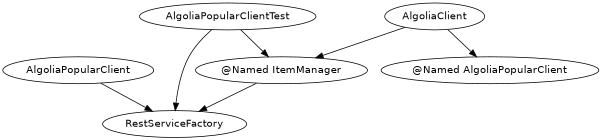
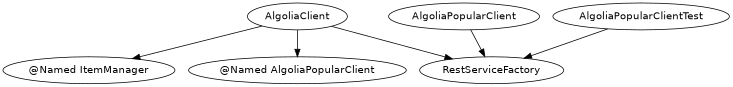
  digraph {
    concentrate=true
    fontname="DejaVu Sans"
    node [fontname="DejaVu Sans"]
    edge [fontname="DejaVu Sans"]
    n1 [label="@Named ItemManager"]
    AlgoliaClient
    n3 [label="@Named AlgoliaPopularClient"]
    RestServiceFactory
    AlgoliaPopularClient
    AlgoliaPopularClientTest
    AlgoliaClient -> n1
    AlgoliaClient -> n3
-   n1 -> RestServiceFactory
+   AlgoliaClient -> RestServiceFactory
    AlgoliaPopularClient -> RestServiceFactory
-   AlgoliaPopularClientTest -> n1
    AlgoliaPopularClientTest -> RestServiceFactory
  }
